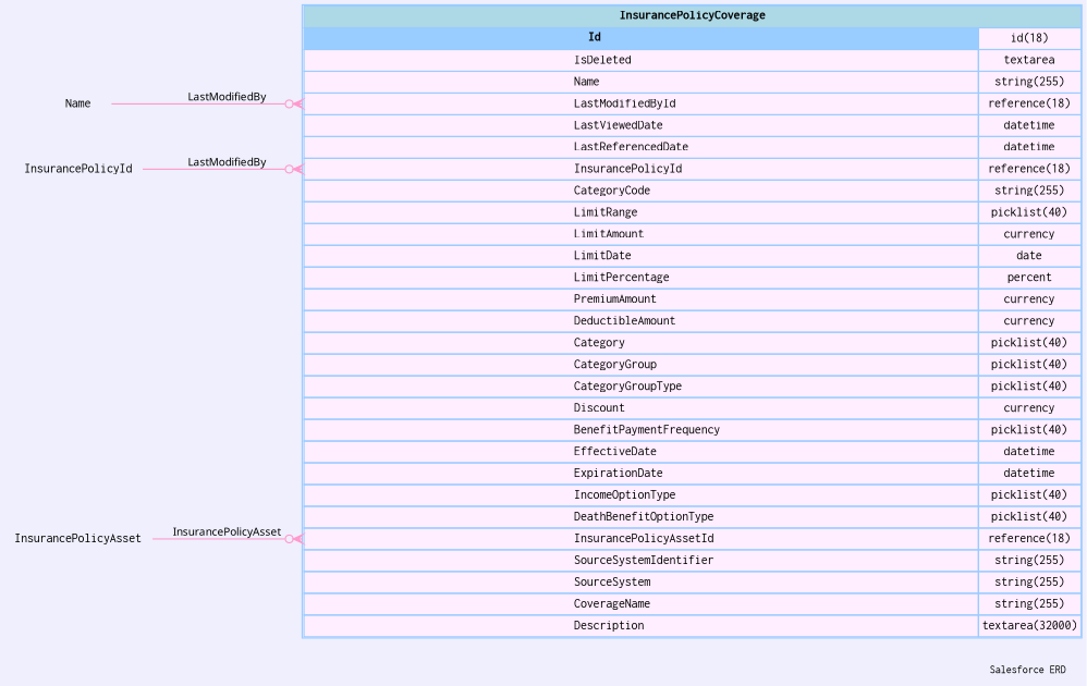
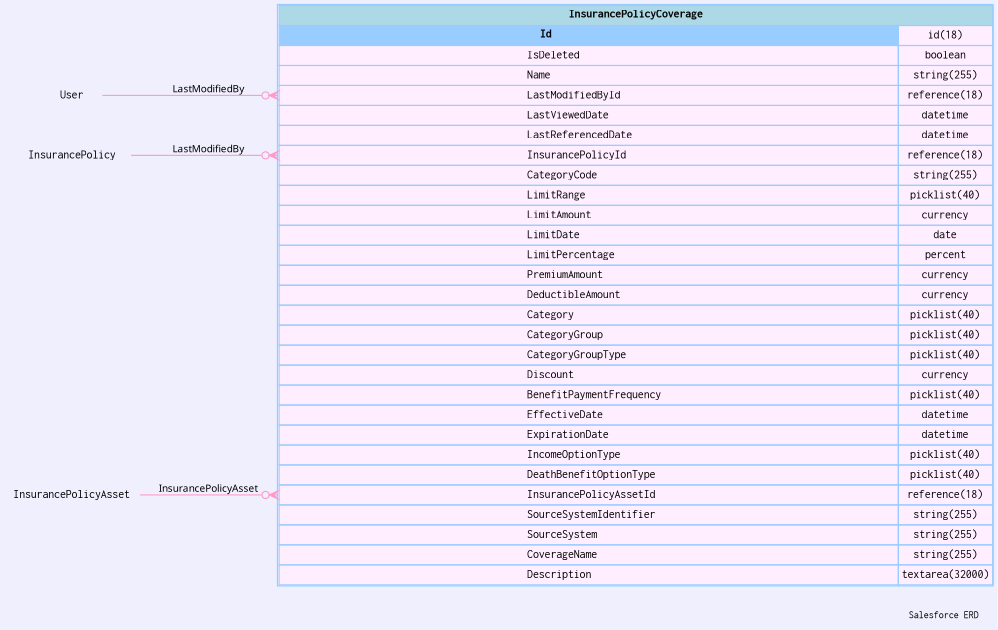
  digraph {
    bgcolor="#efeffd"
    fontname=Courier
    fontsize=9
    label="Salesforce ERD "
    labeljust=r
    nodesep=0.18
    rankdir=RL
    ranksep=0.46
    node [color="#99ccff" fontname=Courier fontsize=11 shape=plaintext]
    edge [arrowhead=none arrowsize=0.8 arrowtail=crowodot color="#ff99cc" dir=back fontname=Monaco fontsize=9 headport="Id:e"]
-   n1 [label=<                 <table border="1" cellborder="1" cellspacing="0" bgcolor="#ffeeff" >                      <tr><td colspan="3" bgcolor="lightblue"><b>InsurancePolicyCoverage</b></td></tr>              <tr>                                         <td  bgcolor="#99ccff" port="Id" align="left">                                            <b>Id</b>                                         </td><td>id(18)</td></tr> <tr>                                          <td port="IsDeleted" align="left">                                          IsDeleted                                        </td><td>textarea</td></tr> <tr>                                          <td port="Name" align="left">                                          Name                                        </td><td>string(255)</td></tr> <tr>                                          <td port="LastModifiedById" align="left">                                          LastModifiedById                                        </td><td>reference(18)</td></tr> <tr>                                          <td port="LastViewedDate" align="left">                                          LastViewedDate                                        </td><td>datetime</td></tr> <tr>                                          <td port="LastReferencedDate" align="left">                                          LastReferencedDate                                        </td><td>datetime</td></tr> <tr>                                          <td port="InsurancePolicyId" align="left">                                          InsurancePolicyId                                        </td><td>reference(18)</td></tr> <tr>                                          <td port="CategoryCode" align="left">                                          CategoryCode                                        </td><td>string(255)</td></tr> <tr>                                          <td port="LimitRange" align="left">                                          LimitRange                                        </td><td>picklist(40)</td></tr> <tr>                                          <td port="LimitAmount" align="left">                                          LimitAmount                                        </td><td>currency</td></tr> <tr>                                          <td port="LimitDate" align="left">                                          LimitDate                                        </td><td>date</td></tr> <tr>                                          <td port="LimitPercentage" align="left">                                          LimitPercentage                                        </td><td>percent</td></tr> <tr>                                          <td port="PremiumAmount" align="left">                                          PremiumAmount                                        </td><td>currency</td></tr> <tr>                                          <td port="DeductibleAmount" align="left">                                          DeductibleAmount                                        </td><td>currency</td></tr> <tr>                                          <td port="Category" align="left">                                          Category                                        </td><td>picklist(40)</td></tr> <tr>                                          <td port="CategoryGroup" align="left">                                          CategoryGroup                                        </td><td>picklist(40)</td></tr> <tr>                                          <td port="CategoryGroupType" align="left">                                          CategoryGroupType                                        </td><td>picklist(40)</td></tr> <tr>                                          <td port="Discount" align="left">                                          Discount                                        </td><td>currency</td></tr> <tr>                                          <td port="BenefitPaymentFrequency" align="left">                                          BenefitPaymentFrequency                                        </td><td>picklist(40)</td></tr> <tr>                                          <td port="EffectiveDate" align="left">                                          EffectiveDate                                        </td><td>datetime</td></tr> <tr>                                          <td port="ExpirationDate" align="left">                                          ExpirationDate                                        </td><td>datetime</td></tr> <tr>                                          <td port="IncomeOptionType" align="left">                                          IncomeOptionType                                        </td><td>picklist(40)</td></tr> <tr>                                          <td port="DeathBenefitOptionType" align="left">                                          DeathBenefitOptionType                                        </td><td>picklist(40)</td></tr> <tr>                                          <td port="InsurancePolicyAssetId" align="left">                                          InsurancePolicyAssetId                                        </td><td>reference(18)</td></tr> <tr>                                          <td port="SourceSystemIdentifier" align="left">                                          SourceSystemIdentifier                                        </td><td>string(255)</td></tr> <tr>                                          <td port="SourceSystem" align="left">                                          SourceSystem                                        </td><td>string(255)</td></tr> <tr>                                          <td port="CoverageName" align="left">                                          CoverageName                                        </td><td>string(255)</td></tr> <tr>                                          <td port="Description" align="left">                                          Description                                        </td><td>textarea(32000)</td></tr>                             </table>                 > margin=0 shape=none]
-   User [label=Name]
-   InsurancePolicy [label=InsurancePolicyId]
+   n1 [label=<                 <table border="1" cellborder="1" cellspacing="0" bgcolor="#ffeeff" >                      <tr><td colspan="3" bgcolor="lightblue"><b>InsurancePolicyCoverage</b></td></tr>              <tr>                                         <td  bgcolor="#99ccff" port="Id" align="left">                                            <b>Id</b>                                         </td><td>id(18)</td></tr> <tr>                                          <td port="IsDeleted" align="left">                                          IsDeleted                                        </td><td>boolean</td></tr> <tr>                                          <td port="Name" align="left">                                          Name                                        </td><td>string(255)</td></tr> <tr>                                          <td port="LastModifiedById" align="left">                                          LastModifiedById                                        </td><td>reference(18)</td></tr> <tr>                                          <td port="LastViewedDate" align="left">                                          LastViewedDate                                        </td><td>datetime</td></tr> <tr>                                          <td port="LastReferencedDate" align="left">                                          LastReferencedDate                                        </td><td>datetime</td></tr> <tr>                                          <td port="InsurancePolicyId" align="left">                                          InsurancePolicyId                                        </td><td>reference(18)</td></tr> <tr>                                          <td port="CategoryCode" align="left">                                          CategoryCode                                        </td><td>string(255)</td></tr> <tr>                                          <td port="LimitRange" align="left">                                          LimitRange                                        </td><td>picklist(40)</td></tr> <tr>                                          <td port="LimitAmount" align="left">                                          LimitAmount                                        </td><td>currency</td></tr> <tr>                                          <td port="LimitDate" align="left">                                          LimitDate                                        </td><td>date</td></tr> <tr>                                          <td port="LimitPercentage" align="left">                                          LimitPercentage                                        </td><td>percent</td></tr> <tr>                                          <td port="PremiumAmount" align="left">                                          PremiumAmount                                        </td><td>currency</td></tr> <tr>                                          <td port="DeductibleAmount" align="left">                                          DeductibleAmount                                        </td><td>currency</td></tr> <tr>                                          <td port="Category" align="left">                                          Category                                        </td><td>picklist(40)</td></tr> <tr>                                          <td port="CategoryGroup" align="left">                                          CategoryGroup                                        </td><td>picklist(40)</td></tr> <tr>                                          <td port="CategoryGroupType" align="left">                                          CategoryGroupType                                        </td><td>picklist(40)</td></tr> <tr>                                          <td port="Discount" align="left">                                          Discount                                        </td><td>currency</td></tr> <tr>                                          <td port="BenefitPaymentFrequency" align="left">                                          BenefitPaymentFrequency                                        </td><td>picklist(40)</td></tr> <tr>                                          <td port="EffectiveDate" align="left">                                          EffectiveDate                                        </td><td>datetime</td></tr> <tr>                                          <td port="ExpirationDate" align="left">                                          ExpirationDate                                        </td><td>datetime</td></tr> <tr>                                          <td port="IncomeOptionType" align="left">                                          IncomeOptionType                                        </td><td>picklist(40)</td></tr> <tr>                                          <td port="DeathBenefitOptionType" align="left">                                          DeathBenefitOptionType                                        </td><td>picklist(40)</td></tr> <tr>                                          <td port="InsurancePolicyAssetId" align="left">                                          InsurancePolicyAssetId                                        </td><td>reference(18)</td></tr> <tr>                                          <td port="SourceSystemIdentifier" align="left">                                          SourceSystemIdentifier                                        </td><td>string(255)</td></tr> <tr>                                          <td port="SourceSystem" align="left">                                          SourceSystem                                        </td><td>string(255)</td></tr> <tr>                                          <td port="CoverageName" align="left">                                          CoverageName                                        </td><td>string(255)</td></tr> <tr>                                          <td port="Description" align="left">                                          Description                                        </td><td>textarea(32000)</td></tr>                             </table>                 > margin=0 shape=none]
+   User
+   InsurancePolicy
    InsurancePolicyAsset
    n1 -> User [label=LastModifiedBy tailport="LastModifiedById:w"]
    n1 -> InsurancePolicy [label=LastModifiedBy tailport="InsurancePolicyId:w"]
    n1 -> InsurancePolicyAsset [label=InsurancePolicyAsset tailport="InsurancePolicyAssetId:w"]
  }
